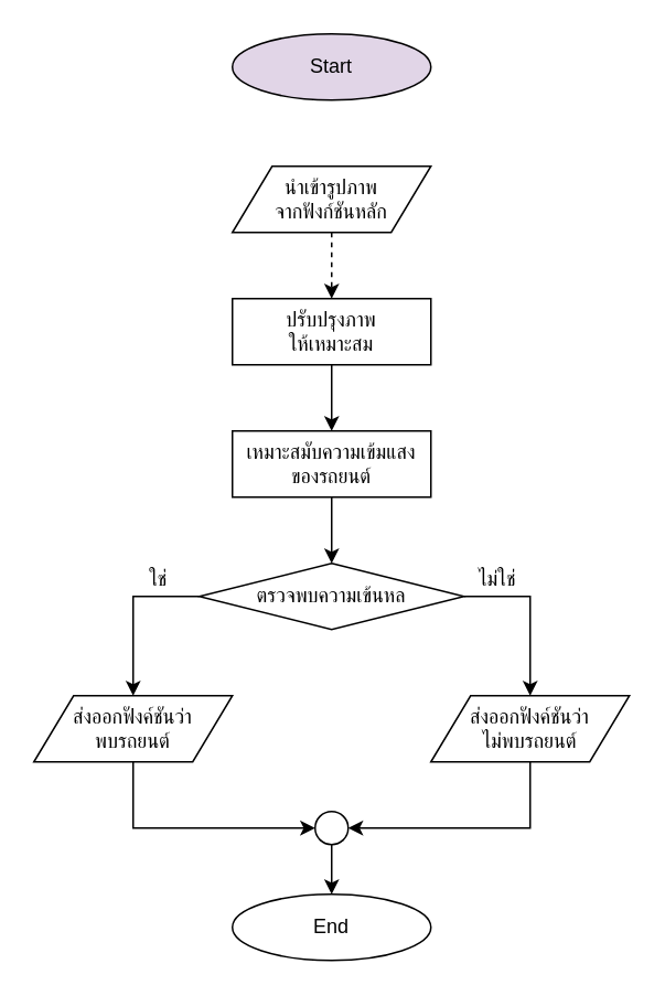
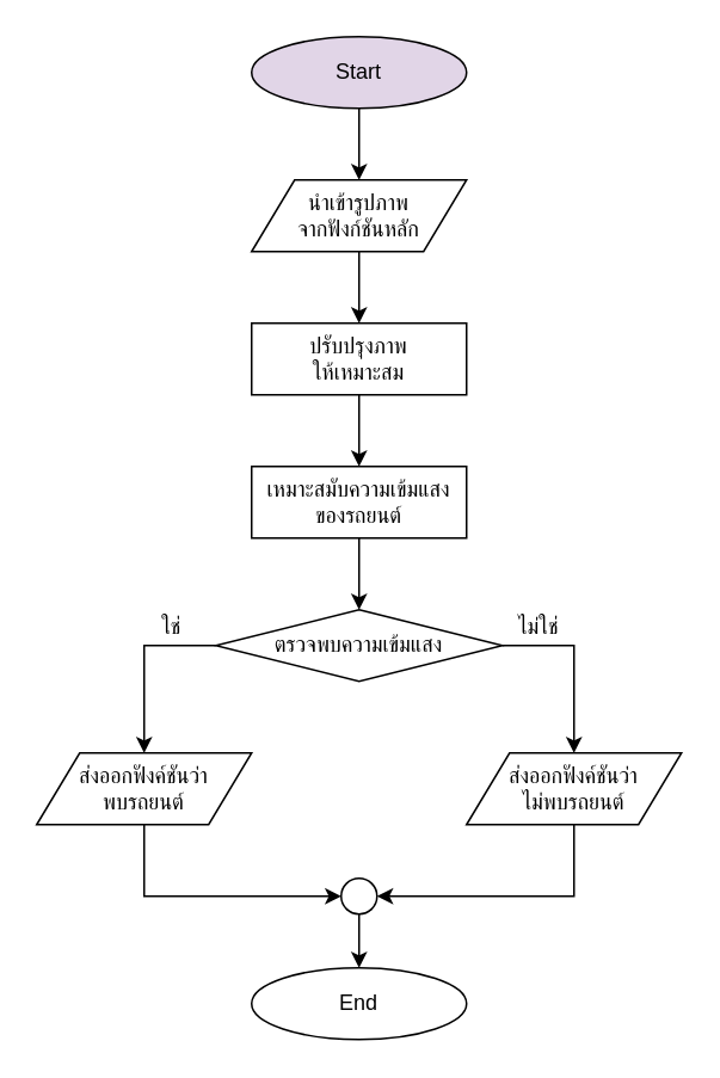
  <mxCell id="0" />
  <mxCell id="1" parent="0" />
+ <mxCell id="2" value="" style="edgeStyle=orthogonalEdgeStyle;rounded=0;orthogonalLoop=1;jettySize=auto;html=1;" edge="1" parent="1" source="3" target="5"><mxGeometry relative="1" as="geometry" /></mxCell>
  <mxCell id="3" value="Start" style="ellipse;whiteSpace=wrap;html=1;fillColor=#e1d5e7;" vertex="1" parent="1"><mxGeometry x="140" y="20" width="120" height="40" as="geometry" /></mxCell>
- <mxCell id="4" value="" style="edgeStyle=orthogonalEdgeStyle;rounded=0;orthogonalLoop=1;jettySize=auto;html=1;dashed=1;" edge="1" parent="1" source="5" target="7"><mxGeometry relative="1" as="geometry" /></mxCell>
+ <mxCell id="4" value="" style="edgeStyle=orthogonalEdgeStyle;rounded=0;orthogonalLoop=1;jettySize=auto;html=1;" edge="1" parent="1" source="5" target="7"><mxGeometry relative="1" as="geometry" /></mxCell>
  <mxCell id="5" value="นำเข้ารูปภาพ&lt;br&gt;จากฟังก์ชันหลัก" style="shape=parallelogram;perimeter=parallelogramPerimeter;whiteSpace=wrap;html=1;" vertex="1" parent="1"><mxGeometry x="140" y="100" width="120" height="40" as="geometry" /></mxCell>
  <mxCell id="6" value="" style="edgeStyle=orthogonalEdgeStyle;rounded=0;orthogonalLoop=1;jettySize=auto;html=1;" edge="1" parent="1" source="7" target="9"><mxGeometry relative="1" as="geometry" /></mxCell>
  <mxCell id="7" value="ปรับปรุงภาพ&lt;br&gt;ให้เหมาะสม" style="rounded=0;whiteSpace=wrap;html=1;" vertex="1" parent="1"><mxGeometry x="140" y="180" width="120" height="40" as="geometry" /></mxCell>
  <mxCell id="8" value="" style="edgeStyle=orthogonalEdgeStyle;rounded=0;orthogonalLoop=1;jettySize=auto;html=1;" edge="1" parent="1" source="9" target="12"><mxGeometry relative="1" as="geometry" /></mxCell>
  <mxCell id="9" value="เหมาะสมับความเข้มแสงของรถยนต์" style="rounded=0;whiteSpace=wrap;html=1;" vertex="1" parent="1"><mxGeometry x="140" y="260" width="120" height="40" as="geometry" /></mxCell>
  <mxCell id="10" style="edgeStyle=orthogonalEdgeStyle;rounded=0;orthogonalLoop=1;jettySize=auto;html=1;entryX=0.5;entryY=0;entryDx=0;entryDy=0;" edge="1" parent="1" source="12" target="16"><mxGeometry relative="1" as="geometry"><mxPoint x="80" y="420" as="targetPoint" /><Array as="points"><mxPoint x="80" y="360" /></Array></mxGeometry></mxCell>
  <mxCell id="11" style="edgeStyle=orthogonalEdgeStyle;rounded=0;orthogonalLoop=1;jettySize=auto;html=1;entryX=0.5;entryY=0;entryDx=0;entryDy=0;" edge="1" parent="1" source="12" target="18"><mxGeometry relative="1" as="geometry"><Array as="points"><mxPoint x="320" y="360" /></Array></mxGeometry></mxCell>
- <mxCell id="12" value="ตรวจพบความเข้นหล" style="rhombus;whiteSpace=wrap;html=1;" vertex="1" parent="1"><mxGeometry x="120" y="340" width="160" height="40" as="geometry" /></mxCell>
+ <mxCell id="12" value="ตรวจพบความเข้มแสง" style="rhombus;whiteSpace=wrap;html=1;" vertex="1" parent="1"><mxGeometry x="120" y="340" width="160" height="40" as="geometry" /></mxCell>
  <mxCell id="13" value="ใช่" style="text;html=1;align=center;verticalAlign=middle;resizable=0;points=[];;autosize=1;" vertex="1" parent="1"><mxGeometry x="80" y="340" width="30" height="20" as="geometry" /></mxCell>
  <mxCell id="14" value="ไม่ใช่" style="text;html=1;align=center;verticalAlign=middle;resizable=0;points=[];;autosize=1;" vertex="1" parent="1"><mxGeometry x="280" y="340" width="40" height="20" as="geometry" /></mxCell>
  <mxCell id="15" style="edgeStyle=orthogonalEdgeStyle;rounded=0;orthogonalLoop=1;jettySize=auto;html=1;entryX=0;entryY=0.5;entryDx=0;entryDy=0;" edge="1" parent="1" source="16" target="20"><mxGeometry relative="1" as="geometry"><Array as="points"><mxPoint x="80" y="500" /></Array></mxGeometry></mxCell>
  <mxCell id="16" value="&lt;div&gt;ส่งออกฟังค์ชันว่า&lt;/div&gt;&lt;div&gt;พบรถยนต์&lt;/div&gt;" style="shape=parallelogram;perimeter=parallelogramPerimeter;whiteSpace=wrap;html=1;" vertex="1" parent="1"><mxGeometry x="20" y="420" width="120" height="40" as="geometry" /></mxCell>
  <mxCell id="17" style="edgeStyle=orthogonalEdgeStyle;rounded=0;orthogonalLoop=1;jettySize=auto;html=1;entryX=1;entryY=0.5;entryDx=0;entryDy=0;" edge="1" parent="1" source="18" target="20"><mxGeometry relative="1" as="geometry"><Array as="points"><mxPoint x="320" y="500" /></Array></mxGeometry></mxCell>
  <mxCell id="18" value="&lt;div&gt;ส่งออกฟังค์ชันว่า&lt;/div&gt;&lt;div&gt;ไม่พบรถยนต์&lt;/div&gt;" style="shape=parallelogram;perimeter=parallelogramPerimeter;whiteSpace=wrap;html=1;" vertex="1" parent="1"><mxGeometry x="260" y="420" width="120" height="40" as="geometry" /></mxCell>
  <mxCell id="19" style="edgeStyle=orthogonalEdgeStyle;rounded=0;orthogonalLoop=1;jettySize=auto;html=1;entryX=0.5;entryY=0;entryDx=0;entryDy=0;" edge="1" parent="1" source="20" target="21"><mxGeometry relative="1" as="geometry" /></mxCell>
  <mxCell id="20" value="" style="ellipse;whiteSpace=wrap;html=1;aspect=fixed;" vertex="1" parent="1"><mxGeometry x="190" y="490" width="20" height="20" as="geometry" /></mxCell>
  <mxCell id="21" value="End" style="ellipse;whiteSpace=wrap;html=1;" vertex="1" parent="1"><mxGeometry x="140" y="540" width="120" height="40" as="geometry" /></mxCell>
